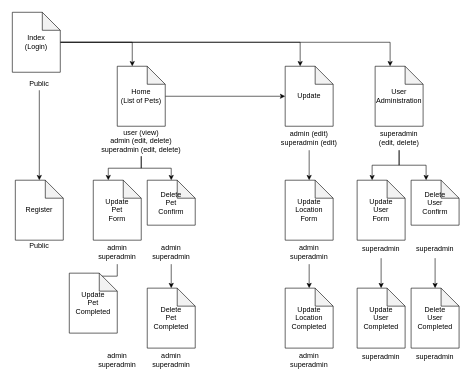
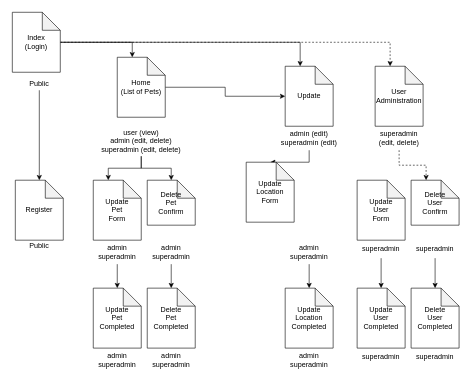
  <mxCell id="0" />
  <mxCell id="1" parent="0" />
  <mxCell id="2" style="edgeStyle=orthogonalEdgeStyle;rounded=0;orthogonalLoop=1;jettySize=auto;html=1;entryX=0;entryY=0;entryDx=25;entryDy=0;entryPerimeter=0;" edge="1" parent="1" source="5" target="9"><mxGeometry relative="1" as="geometry" /></mxCell>
  <mxCell id="3" style="edgeStyle=orthogonalEdgeStyle;rounded=0;orthogonalLoop=1;jettySize=auto;html=1;entryX=0;entryY=0;entryDx=25;entryDy=0;entryPerimeter=0;" edge="1" parent="1" source="5" target="21"><mxGeometry relative="1" as="geometry" /></mxCell>
- <mxCell id="4" style="edgeStyle=orthogonalEdgeStyle;rounded=0;orthogonalLoop=1;jettySize=auto;html=1;entryX=0;entryY=0;entryDx=25;entryDy=0;entryPerimeter=0;" edge="1" parent="1" source="5" target="28"><mxGeometry relative="1" as="geometry" /></mxCell>
+ <mxCell id="4" style="edgeStyle=orthogonalEdgeStyle;rounded=0;orthogonalLoop=1;jettySize=auto;html=1;entryX=0;entryY=0;entryDx=25;entryDy=0;entryPerimeter=0;dashed=1;" edge="1" parent="1" source="5" target="28"><mxGeometry relative="1" as="geometry" /></mxCell>
  <mxCell id="5" value="Index&lt;br&gt;(Login)" style="shape=note;whiteSpace=wrap;html=1;backgroundOutline=1;darkOpacity=0.05;" vertex="1" parent="1"><mxGeometry x="20" y="20" width="80" height="100" as="geometry" /></mxCell>
  <mxCell id="6" style="edgeStyle=orthogonalEdgeStyle;rounded=0;orthogonalLoop=1;jettySize=auto;html=1;" edge="1" parent="1" source="7" target="13"><mxGeometry relative="1" as="geometry" /></mxCell>
  <mxCell id="7" value="Public" style="text;html=1;strokeColor=none;fillColor=none;align=center;verticalAlign=middle;whiteSpace=wrap;rounded=0;" vertex="1" parent="1"><mxGeometry x="25" y="130" width="80" height="20" as="geometry" /></mxCell>
  <mxCell id="8" style="edgeStyle=orthogonalEdgeStyle;rounded=0;orthogonalLoop=1;jettySize=auto;html=1;entryX=0;entryY=0.5;entryDx=0;entryDy=0;entryPerimeter=0;" edge="1" parent="1" source="9" target="21"><mxGeometry relative="1" as="geometry" /></mxCell>
- <mxCell id="9" value="Home&lt;br&gt;(List of Pets)" style="shape=note;whiteSpace=wrap;html=1;backgroundOutline=1;darkOpacity=0.05;" vertex="1" parent="1"><mxGeometry x="195" y="110" width="80" height="100" as="geometry" /></mxCell>
+ <mxCell id="9" value="Home&lt;br&gt;(List of Pets)" style="shape=note;whiteSpace=wrap;html=1;backgroundOutline=1;darkOpacity=0.05;" vertex="1" parent="1"><mxGeometry x="195" y="95" width="80" height="100" as="geometry" /></mxCell>
  <mxCell id="10" style="edgeStyle=orthogonalEdgeStyle;rounded=0;orthogonalLoop=1;jettySize=auto;html=1;entryX=0;entryY=0;entryDx=25;entryDy=0;entryPerimeter=0;" edge="1" parent="1" source="12" target="15"><mxGeometry relative="1" as="geometry" /></mxCell>
  <mxCell id="11" style="edgeStyle=orthogonalEdgeStyle;rounded=0;orthogonalLoop=1;jettySize=auto;html=1;" edge="1" parent="1" source="12" target="18"><mxGeometry relative="1" as="geometry" /></mxCell>
  <mxCell id="12" value="user (view)&lt;br&gt;admin (edit, delete)&lt;br&gt;superadmin (edit, delete)" style="text;html=1;strokeColor=none;fillColor=none;align=center;verticalAlign=middle;whiteSpace=wrap;rounded=0;" vertex="1" parent="1"><mxGeometry x="165" y="210" width="140" height="50" as="geometry" /></mxCell>
  <mxCell id="13" value="Register" style="shape=note;whiteSpace=wrap;html=1;backgroundOutline=1;darkOpacity=0.05;" vertex="1" parent="1"><mxGeometry x="25" y="300" width="80" height="100" as="geometry" /></mxCell>
  <mxCell id="14" value="Public" style="text;html=1;strokeColor=none;fillColor=none;align=center;verticalAlign=middle;whiteSpace=wrap;rounded=0;" vertex="1" parent="1"><mxGeometry x="25" y="400" width="80" height="20" as="geometry" /></mxCell>
  <mxCell id="15" value="Update&lt;br&gt;Pet&lt;br&gt;Form" style="shape=note;whiteSpace=wrap;html=1;backgroundOutline=1;darkOpacity=0.05;" vertex="1" parent="1"><mxGeometry x="155" y="300" width="80" height="100" as="geometry" /></mxCell>
  <mxCell id="16" style="edgeStyle=orthogonalEdgeStyle;rounded=0;orthogonalLoop=1;jettySize=auto;html=1;" edge="1" parent="1" source="17" target="26"><mxGeometry relative="1" as="geometry" /></mxCell>
  <mxCell id="17" value="admin&lt;br&gt;superadmin" style="text;html=1;strokeColor=none;fillColor=none;align=center;verticalAlign=middle;whiteSpace=wrap;rounded=0;" vertex="1" parent="1"><mxGeometry x="155" y="400" width="80" height="40" as="geometry" /></mxCell>
  <mxCell id="18" value="Delete&lt;br&gt;Pet&lt;br&gt;Confirm" style="shape=note;whiteSpace=wrap;html=1;backgroundOutline=1;darkOpacity=0.05;" vertex="1" parent="1"><mxGeometry x="245" y="300" width="80" height="75" as="geometry" /></mxCell>
  <mxCell id="19" style="edgeStyle=orthogonalEdgeStyle;rounded=0;orthogonalLoop=1;jettySize=auto;html=1;entryX=0.5;entryY=0;entryDx=0;entryDy=0;entryPerimeter=0;" edge="1" parent="1" source="20" target="24"><mxGeometry relative="1" as="geometry" /></mxCell>
  <mxCell id="20" value="admin&lt;br&gt;superadmin" style="text;html=1;strokeColor=none;fillColor=none;align=center;verticalAlign=middle;whiteSpace=wrap;rounded=0;" vertex="1" parent="1"><mxGeometry x="245" y="400" width="80" height="40" as="geometry" /></mxCell>
  <mxCell id="21" value="Update" style="shape=note;whiteSpace=wrap;html=1;backgroundOutline=1;darkOpacity=0.05;" vertex="1" parent="1"><mxGeometry x="475" y="110" width="80" height="100" as="geometry" /></mxCell>
  <mxCell id="22" style="edgeStyle=orthogonalEdgeStyle;rounded=0;orthogonalLoop=1;jettySize=auto;html=1;" edge="1" parent="1" source="23" target="32"><mxGeometry relative="1" as="geometry" /></mxCell>
  <mxCell id="23" value="admin (edit)&lt;br&gt;superadmin (edit)" style="text;html=1;strokeColor=none;fillColor=none;align=center;verticalAlign=middle;whiteSpace=wrap;rounded=0;" vertex="1" parent="1"><mxGeometry x="465" y="210" width="100" height="40" as="geometry" /></mxCell>
  <mxCell id="24" value="Delete&lt;br&gt;Pet&lt;br&gt;Completed" style="shape=note;whiteSpace=wrap;html=1;backgroundOutline=1;darkOpacity=0.05;" vertex="1" parent="1"><mxGeometry x="245" y="480" width="80" height="100" as="geometry" /></mxCell>
  <mxCell id="25" value="admin&lt;br&gt;superadmin" style="text;html=1;strokeColor=none;fillColor=none;align=center;verticalAlign=middle;whiteSpace=wrap;rounded=0;" vertex="1" parent="1"><mxGeometry x="245" y="580" width="80" height="40" as="geometry" /></mxCell>
- <mxCell id="26" value="Update&lt;br&gt;Pet&lt;br&gt;Completed" style="shape=note;whiteSpace=wrap;html=1;backgroundOutline=1;darkOpacity=0.05;" vertex="1" parent="1"><mxGeometry x="115" y="455" width="80" height="100" as="geometry" /></mxCell>
+ <mxCell id="26" value="Update&lt;br&gt;Pet&lt;br&gt;Completed" style="shape=note;whiteSpace=wrap;html=1;backgroundOutline=1;darkOpacity=0.05;" vertex="1" parent="1"><mxGeometry x="155" y="480" width="80" height="100" as="geometry" /></mxCell>
  <mxCell id="27" value="admin&lt;br&gt;superadmin" style="text;html=1;strokeColor=none;fillColor=none;align=center;verticalAlign=middle;whiteSpace=wrap;rounded=0;" vertex="1" parent="1"><mxGeometry x="155" y="580" width="80" height="40" as="geometry" /></mxCell>
  <mxCell id="28" value="User Administration" style="shape=note;whiteSpace=wrap;html=1;backgroundOutline=1;darkOpacity=0.05;" vertex="1" parent="1"><mxGeometry x="625" y="110" width="80" height="100" as="geometry" /></mxCell>
- <mxCell id="29" style="edgeStyle=orthogonalEdgeStyle;rounded=0;orthogonalLoop=1;jettySize=auto;html=1;entryX=0;entryY=0;entryDx=25;entryDy=0;entryPerimeter=0;" edge="1" parent="1" source="31" target="37"><mxGeometry relative="1" as="geometry" /></mxCell>
- <mxCell id="30" style="edgeStyle=orthogonalEdgeStyle;rounded=0;orthogonalLoop=1;jettySize=auto;html=1;entryX=0;entryY=0;entryDx=25;entryDy=0;entryPerimeter=0;" edge="1" parent="1" source="31" target="40"><mxGeometry relative="1" as="geometry" /></mxCell>
+ <mxCell id="30" style="edgeStyle=orthogonalEdgeStyle;rounded=0;orthogonalLoop=1;jettySize=auto;html=1;entryX=0;entryY=0;entryDx=25;entryDy=0;entryPerimeter=0;dashed=1;" edge="1" parent="1" source="31" target="40"><mxGeometry relative="1" as="geometry" /></mxCell>
  <mxCell id="31" value="superadmin (edit, delete)" style="text;html=1;strokeColor=none;fillColor=none;align=center;verticalAlign=middle;whiteSpace=wrap;rounded=0;" vertex="1" parent="1"><mxGeometry x="625" y="210" width="80" height="40" as="geometry" /></mxCell>
- <mxCell id="32" value="Update&lt;br&gt;Location&lt;br&gt;Form" style="shape=note;whiteSpace=wrap;html=1;backgroundOutline=1;darkOpacity=0.05;" vertex="1" parent="1"><mxGeometry x="475" y="300" width="80" height="100" as="geometry" /></mxCell>
+ <mxCell id="32" value="Update&lt;br&gt;Location&lt;br&gt;Form" style="shape=note;whiteSpace=wrap;html=1;backgroundOutline=1;darkOpacity=0.05;" vertex="1" parent="1"><mxGeometry x="410" y="270" width="80" height="100" as="geometry" /></mxCell>
  <mxCell id="33" style="edgeStyle=orthogonalEdgeStyle;rounded=0;orthogonalLoop=1;jettySize=auto;html=1;entryX=0.5;entryY=0;entryDx=0;entryDy=0;entryPerimeter=0;" edge="1" parent="1" source="34" target="35"><mxGeometry relative="1" as="geometry" /></mxCell>
  <mxCell id="34" value="admin&lt;br&gt;superadmin" style="text;html=1;strokeColor=none;fillColor=none;align=center;verticalAlign=middle;whiteSpace=wrap;rounded=0;" vertex="1" parent="1"><mxGeometry x="475" y="400" width="80" height="40" as="geometry" /></mxCell>
  <mxCell id="35" value="Update&lt;br&gt;Location&lt;br&gt;Completed" style="shape=note;whiteSpace=wrap;html=1;backgroundOutline=1;darkOpacity=0.05;" vertex="1" parent="1"><mxGeometry x="475" y="480" width="80" height="100" as="geometry" /></mxCell>
  <mxCell id="36" value="admin&lt;br&gt;superadmin" style="text;html=1;strokeColor=none;fillColor=none;align=center;verticalAlign=middle;whiteSpace=wrap;rounded=0;" vertex="1" parent="1"><mxGeometry x="475" y="580" width="80" height="40" as="geometry" /></mxCell>
  <mxCell id="37" value="Update&lt;br&gt;User&lt;br&gt;Form" style="shape=note;whiteSpace=wrap;html=1;backgroundOutline=1;darkOpacity=0.05;" vertex="1" parent="1"><mxGeometry x="595" y="300" width="80" height="100" as="geometry" /></mxCell>
  <mxCell id="38" style="edgeStyle=orthogonalEdgeStyle;rounded=0;orthogonalLoop=1;jettySize=auto;html=1;" edge="1" parent="1" source="39" target="45"><mxGeometry relative="1" as="geometry" /></mxCell>
  <mxCell id="39" value="superadmin" style="text;html=1;strokeColor=none;fillColor=none;align=center;verticalAlign=middle;whiteSpace=wrap;rounded=0;" vertex="1" parent="1"><mxGeometry x="595" y="400" width="80" height="30" as="geometry" /></mxCell>
  <mxCell id="40" value="Delete&lt;br&gt;User&lt;br&gt;Confirm" style="shape=note;whiteSpace=wrap;html=1;backgroundOutline=1;darkOpacity=0.05;" vertex="1" parent="1"><mxGeometry x="685" y="300" width="80" height="75" as="geometry" /></mxCell>
  <mxCell id="41" style="edgeStyle=orthogonalEdgeStyle;rounded=0;orthogonalLoop=1;jettySize=auto;html=1;entryX=0.5;entryY=0;entryDx=0;entryDy=0;entryPerimeter=0;" edge="1" parent="1" source="42" target="43"><mxGeometry relative="1" as="geometry" /></mxCell>
  <mxCell id="42" value="superadmin" style="text;html=1;strokeColor=none;fillColor=none;align=center;verticalAlign=middle;whiteSpace=wrap;rounded=0;" vertex="1" parent="1"><mxGeometry x="685" y="400" width="80" height="30" as="geometry" /></mxCell>
  <mxCell id="43" value="Delete&lt;br&gt;User&lt;br&gt;Completed" style="shape=note;whiteSpace=wrap;html=1;backgroundOutline=1;darkOpacity=0.05;" vertex="1" parent="1"><mxGeometry x="685" y="480" width="80" height="100" as="geometry" /></mxCell>
  <mxCell id="44" value="superadmin" style="text;html=1;strokeColor=none;fillColor=none;align=center;verticalAlign=middle;whiteSpace=wrap;rounded=0;" vertex="1" parent="1"><mxGeometry x="685" y="580" width="80" height="30" as="geometry" /></mxCell>
  <mxCell id="45" value="Update&lt;br&gt;User&lt;br&gt;Completed" style="shape=note;whiteSpace=wrap;html=1;backgroundOutline=1;darkOpacity=0.05;" vertex="1" parent="1"><mxGeometry x="595" y="480" width="80" height="100" as="geometry" /></mxCell>
  <mxCell id="46" value="superadmin" style="text;html=1;strokeColor=none;fillColor=none;align=center;verticalAlign=middle;whiteSpace=wrap;rounded=0;" vertex="1" parent="1"><mxGeometry x="595" y="580" width="80" height="30" as="geometry" /></mxCell>
